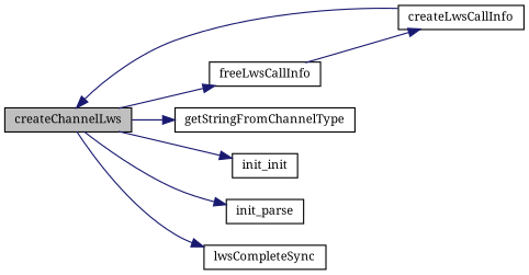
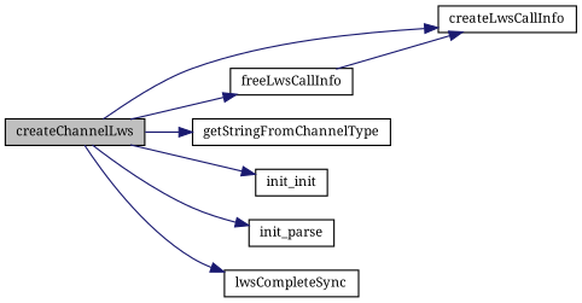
  digraph {
    fontname="Noto Serif"
    rankdir=LR
    node [color=black fillcolor=white fontname="Noto Serif" fontsize=10 shape=record style=filled]
    edge [color=midnightblue fontname="Noto Serif" fontsize=10 labelfontname=Helvetica labelfontsize=10 style=solid]
    n1 [fillcolor=grey75 fontcolor=black height=0.2 label=createChannelLws width=0.4]
    n2 [height=0.2 label=createLwsCallInfo width=0.4]
    n3 [height=0.2 label=freeLwsCallInfo width=0.4]
    n4 [height=0.2 label=getStringFromChannelType width=0.4]
    n5 [height=0.2 label=init_init width=0.4]
    n6 [height=0.2 label=init_parse width=0.4]
    n7 [height=0.2 label=lwsCompleteSync width=0.4]
-   n2 -> n1
+   n1 -> n2
    n1 -> n3
    n1 -> n4
    n1 -> n5
    n1 -> n6
    n1 -> n7
    n3 -> n2
  }
